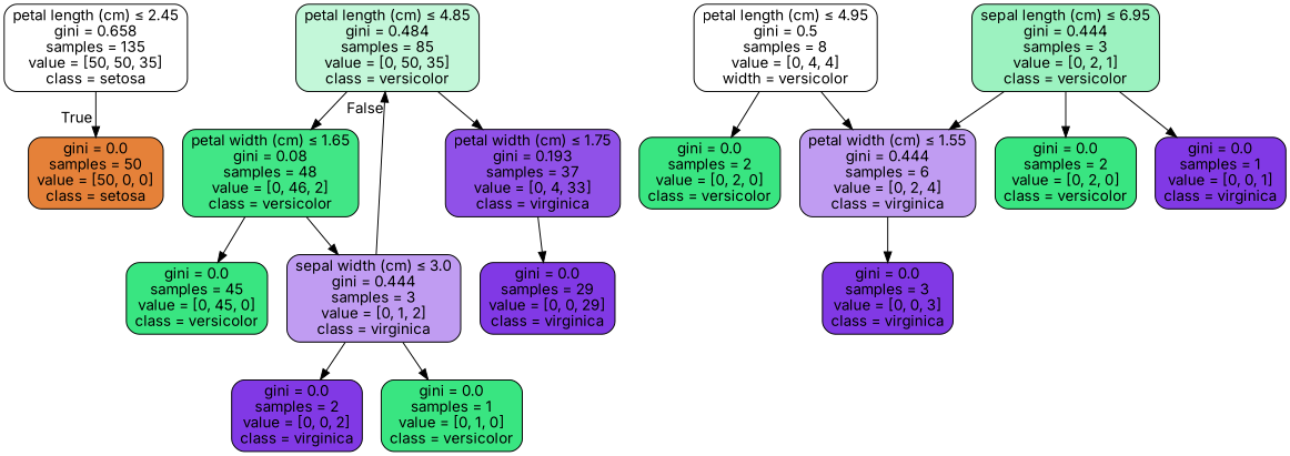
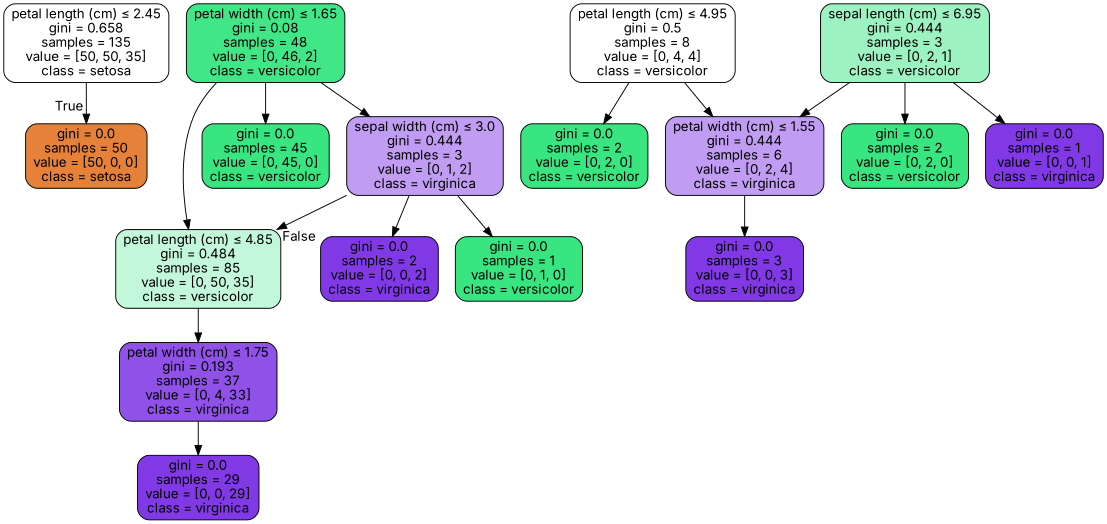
  digraph {
    fontname=Inter
    node [color=black fillcolor="#39e581ff" fontname=Inter shape=box style="filled, rounded"]
    edge [fontname=Inter]
    n1 [fillcolor="#e5813900" label=<petal length (cm) &le; 2.45<br/>gini = 0.658<br/>samples = 135<br/>value = [50, 50, 35]<br/>class = setosa>]
    n2 [fillcolor="#e58139ff" label=<gini = 0.0<br/>samples = 50<br/>value = [50, 0, 0]<br/>class = setosa>]
    n3 [fillcolor="#39e5814d" label=<petal length (cm) &le; 4.85<br/>gini = 0.484<br/>samples = 85<br/>value = [0, 50, 35]<br/>class = versicolor>]
    n4 [fillcolor="#39e581f4" label=<petal width (cm) &le; 1.65<br/>gini = 0.08<br/>samples = 48<br/>value = [0, 46, 2]<br/>class = versicolor>]
    n5 [fillcolor="#8139e5e0" label=<petal width (cm) &le; 1.75<br/>gini = 0.193<br/>samples = 37<br/>value = [0, 4, 33]<br/>class = virginica>]
    n6 [label=<gini = 0.0<br/>samples = 45<br/>value = [0, 45, 0]<br/>class = versicolor>]
    n7 [fillcolor="#8139e57f" label=<sepal width (cm) &le; 3.0<br/>gini = 0.444<br/>samples = 3<br/>value = [0, 1, 2]<br/>class = virginica>]
    n8 [fillcolor="#8139e5ff" label=<gini = 0.0<br/>samples = 29<br/>value = [0, 0, 29]<br/>class = virginica>]
    n9 [fillcolor="#8139e5ff" label=<gini = 0.0<br/>samples = 2<br/>value = [0, 0, 2]<br/>class = virginica>]
    n10 [label=<gini = 0.0<br/>samples = 1<br/>value = [0, 1, 0]<br/>class = versicolor>]
-   n11 [fillcolor="#39e58100" label=<petal length (cm) &le; 4.95<br/>gini = 0.5<br/>samples = 8<br/>value = [0, 4, 4]<br/>width = versicolor>]
+   n11 [fillcolor="#39e58100" label=<petal length (cm) &le; 4.95<br/>gini = 0.5<br/>samples = 8<br/>value = [0, 4, 4]<br/>class = versicolor>]
    n12 [label=<gini = 0.0<br/>samples = 2<br/>value = [0, 2, 0]<br/>class = versicolor>]
    n13 [fillcolor="#8139e57f" label=<petal width (cm) &le; 1.55<br/>gini = 0.444<br/>samples = 6<br/>value = [0, 2, 4]<br/>class = virginica>]
    n14 [fillcolor="#8139e5ff" label=<gini = 0.0<br/>samples = 3<br/>value = [0, 0, 3]<br/>class = virginica>]
    n15 [fillcolor="#39e5817f" label=<sepal length (cm) &le; 6.95<br/>gini = 0.444<br/>samples = 3<br/>value = [0, 2, 1]<br/>class = versicolor>]
    n16 [label=<gini = 0.0<br/>samples = 2<br/>value = [0, 2, 0]<br/>class = versicolor>]
    n17 [fillcolor="#8139e5ff" label=<gini = 0.0<br/>samples = 1<br/>value = [0, 0, 1]<br/>class = virginica>]
    n1 -> n2 [headlabel=True labelangle=45 labeldistance=2.5]
-   n3 -> n4
+   n4 -> n3
    n3 -> n5
    n4 -> n6
    n4 -> n7
    n5 -> n8
    n7 -> n3 [headlabel=False labelangle=-45 labeldistance=2.5]
    n7 -> n9
    n7 -> n10
    n11 -> n12
    n11 -> n13
    n13 -> n14
    n15 -> n13
    n15 -> n16
    n15 -> n17
  }
